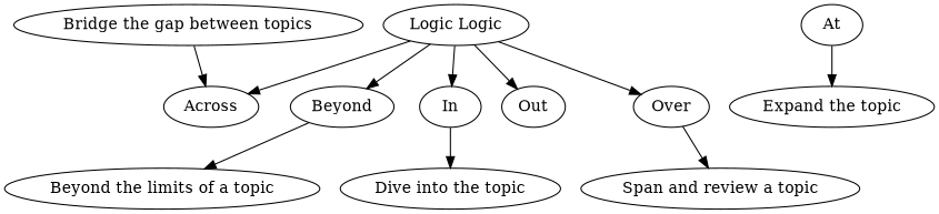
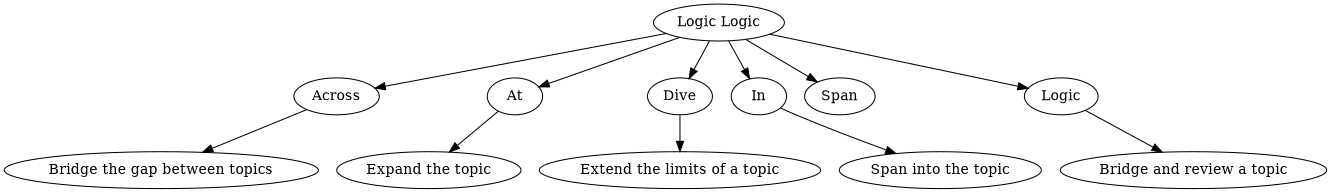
  digraph {
    n1 [label="Logic Logic"]
    Across
    At
-   Beyond
+   Beyond [label=Dive]
    In
-   Out
-   Over
+   Out [label=Span]
+   Over [label=Logic]
    "Bridge the gap between topics"
    n9 [label="Expand the topic"]
-   "Extend the limits of a topic" [label="Beyond the limits of a topic"]
-   "Dive into the topic"
-   "Span and review a topic"
+   "Extend the limits of a topic"
+   "Dive into the topic" [label="Span into the topic"]
+   "Span and review a topic" [label="Bridge and review a topic"]
    n1 -> Across
+   n1 -> At
    n1 -> Beyond
    n1 -> In
    n1 -> Out
    n1 -> Over
-   "Bridge the gap between topics" -> Across
+   Across -> "Bridge the gap between topics"
    At -> n9
    Beyond -> "Extend the limits of a topic"
    In -> "Dive into the topic"
    Over -> "Span and review a topic"
  }
